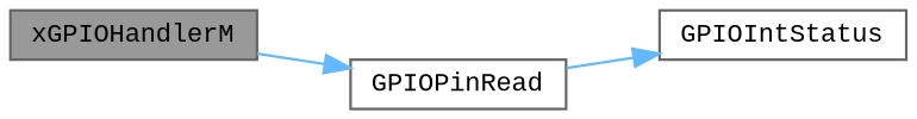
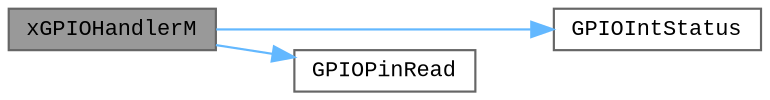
  digraph {
    fontname="Liberation Mono"
    rankdir=LR
    node [color=grey40 fillcolor=white fontname="Liberation Mono" fontsize=10 shape=box style=filled]
    edge [color=steelblue1 fontname="Liberation Mono" fontsize=10 labelfontname=Helvetica labelfontsize=10 style=solid]
    n1 [color=gray40 fillcolor=grey60 fontcolor=black height=0.2 label=xGPIOHandlerM width=0.4]
    n2 [height=0.2 label=GPIOIntStatus width=0.4]
    n3 [height=0.2 label=GPIOPinRead width=0.4]
-   n3 -> n2
+   n1 -> n2
    n1 -> n3
  }
